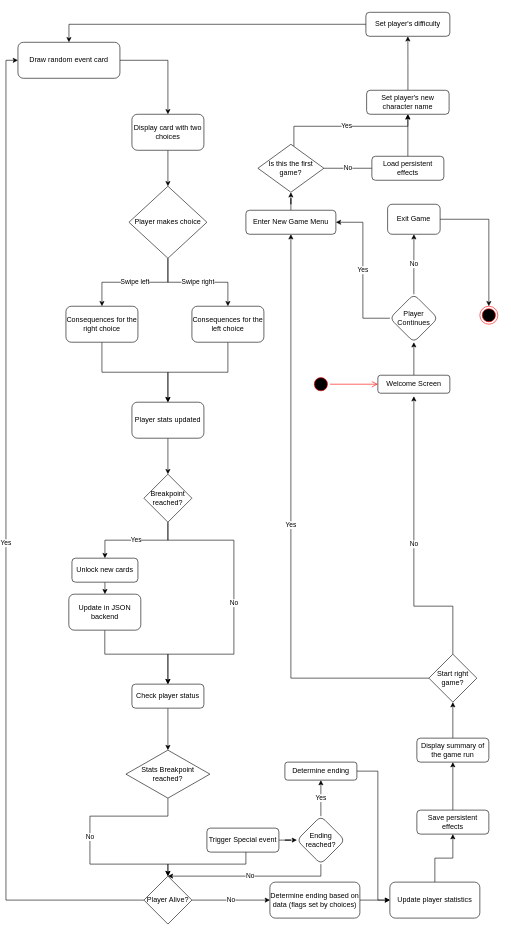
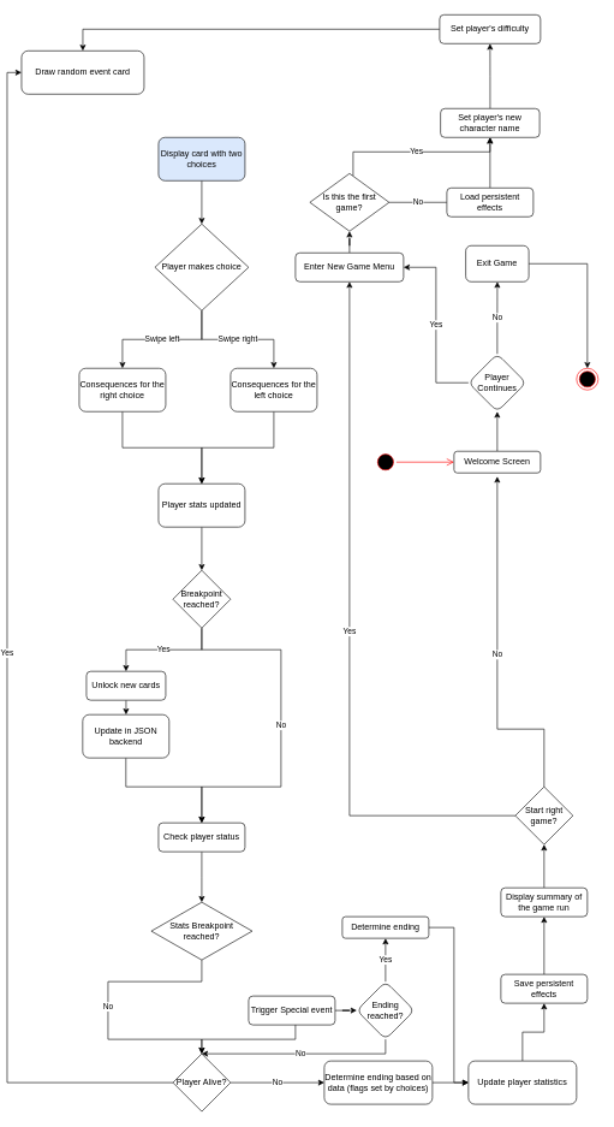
  <mxCell id="0" />
  <mxCell id="1" parent="0" />
- <mxCell id="2" style="edgeStyle=orthogonalEdgeStyle;rounded=0;orthogonalLoop=1;jettySize=auto;html=1;exitX=1;exitY=0.5;exitDx=0;exitDy=0;" edge="1" parent="1" source="3" target="5"><mxGeometry relative="1" as="geometry"><mxPoint x="270" y="220" as="targetPoint" /></mxGeometry></mxCell>
  <mxCell id="3" value="Draw random event card" style="rounded=1;whiteSpace=wrap;html=1;" vertex="1" parent="1"><mxGeometry x="20" y="70" width="170" height="60" as="geometry" /></mxCell>
  <mxCell id="4" style="edgeStyle=orthogonalEdgeStyle;rounded=0;orthogonalLoop=1;jettySize=auto;html=1;" edge="1" parent="1" source="5" target="8"><mxGeometry relative="1" as="geometry"><mxPoint x="270" y="320" as="targetPoint" /></mxGeometry></mxCell>
- <mxCell id="5" value="Display card with two choices" style="rounded=1;whiteSpace=wrap;html=1;" vertex="1" parent="1"><mxGeometry x="210" y="190" width="120" height="60" as="geometry" /></mxCell>
+ <mxCell id="5" value="Display card with two choices" style="rounded=1;whiteSpace=wrap;html=1;fillColor=#dae8fc;" vertex="1" parent="1"><mxGeometry x="210" y="190" width="120" height="60" as="geometry" /></mxCell>
  <mxCell id="6" value="Swipe left" style="edgeStyle=orthogonalEdgeStyle;rounded=0;orthogonalLoop=1;jettySize=auto;html=1;" edge="1" parent="1" source="8" target="10"><mxGeometry relative="1" as="geometry" /></mxCell>
  <mxCell id="7" value="Swipe right" style="edgeStyle=orthogonalEdgeStyle;rounded=0;orthogonalLoop=1;jettySize=auto;html=1;" edge="1" parent="1" source="8" target="12"><mxGeometry relative="1" as="geometry" /></mxCell>
  <mxCell id="8" value="Player makes choice" style="rhombus;whiteSpace=wrap;html=1;" vertex="1" parent="1"><mxGeometry x="205" y="310" width="130" height="120" as="geometry" /></mxCell>
  <mxCell id="9" value="" style="edgeStyle=orthogonalEdgeStyle;rounded=0;orthogonalLoop=1;jettySize=auto;html=1;" edge="1" parent="1" source="10" target="14"><mxGeometry relative="1" as="geometry" /></mxCell>
  <mxCell id="10" value="Consequences for the right choice" style="whiteSpace=wrap;html=1;rounded=1;" vertex="1" parent="1"><mxGeometry x="100" y="510" width="120" height="60" as="geometry" /></mxCell>
  <mxCell id="11" style="edgeStyle=orthogonalEdgeStyle;rounded=0;orthogonalLoop=1;jettySize=auto;html=1;entryX=0.5;entryY=0;entryDx=0;entryDy=0;" edge="1" parent="1" source="12" target="14"><mxGeometry relative="1" as="geometry" /></mxCell>
  <mxCell id="12" value="Consequences for the left choice" style="whiteSpace=wrap;html=1;rounded=1;" vertex="1" parent="1"><mxGeometry x="310" y="510" width="120" height="60" as="geometry" /></mxCell>
  <mxCell id="13" style="edgeStyle=orthogonalEdgeStyle;rounded=0;orthogonalLoop=1;jettySize=auto;html=1;" edge="1" parent="1" source="14" target="17"><mxGeometry relative="1" as="geometry"><mxPoint x="270" y="830" as="targetPoint" /></mxGeometry></mxCell>
  <mxCell id="14" value="Player stats updated" style="whiteSpace=wrap;html=1;rounded=1;" vertex="1" parent="1"><mxGeometry x="210" y="670" width="120" height="60" as="geometry" /></mxCell>
  <mxCell id="15" value="Yes" style="edgeStyle=orthogonalEdgeStyle;rounded=0;orthogonalLoop=1;jettySize=auto;html=1;exitX=0.5;exitY=1;exitDx=0;exitDy=0;" edge="1" parent="1" source="17" target="19"><mxGeometry relative="1" as="geometry"><mxPoint x="170" y="920" as="targetPoint" /></mxGeometry></mxCell>
  <mxCell id="16" value="No" style="edgeStyle=orthogonalEdgeStyle;rounded=0;orthogonalLoop=1;jettySize=auto;html=1;entryX=0.5;entryY=0;entryDx=0;entryDy=0;" edge="1" parent="1" source="17" target="23"><mxGeometry relative="1" as="geometry"><Array as="points"><mxPoint x="270" y="900" /><mxPoint x="380" y="900" /><mxPoint x="380" y="1090" /><mxPoint x="270" y="1090" /></Array></mxGeometry></mxCell>
  <mxCell id="17" value="Breakpoint reached?" style="rhombus;whiteSpace=wrap;html=1;" vertex="1" parent="1"><mxGeometry x="230" y="790" width="80" height="80" as="geometry" /></mxCell>
  <mxCell id="18" style="edgeStyle=orthogonalEdgeStyle;rounded=0;orthogonalLoop=1;jettySize=auto;html=1;exitX=0.5;exitY=1;exitDx=0;exitDy=0;" edge="1" parent="1" source="19" target="21"><mxGeometry relative="1" as="geometry"><mxPoint x="164.793" y="1020" as="targetPoint" /></mxGeometry></mxCell>
  <mxCell id="19" value="Unlock new cards" style="rounded=1;whiteSpace=wrap;html=1;" vertex="1" parent="1"><mxGeometry x="110" y="930" width="110" height="40" as="geometry" /></mxCell>
  <mxCell id="20" value="" style="edgeStyle=orthogonalEdgeStyle;rounded=0;orthogonalLoop=1;jettySize=auto;html=1;" edge="1" parent="1" source="21" target="23"><mxGeometry relative="1" as="geometry"><Array as="points"><mxPoint x="165" y="1090" /><mxPoint x="270" y="1090" /></Array></mxGeometry></mxCell>
  <mxCell id="21" value="Update in JSON backend" style="rounded=1;whiteSpace=wrap;html=1;" vertex="1" parent="1"><mxGeometry x="104.793" y="990" width="120" height="60" as="geometry" /></mxCell>
  <mxCell id="22" value="" style="edgeStyle=orthogonalEdgeStyle;rounded=0;orthogonalLoop=1;jettySize=auto;html=1;" edge="1" parent="1" source="23"><mxGeometry relative="1" as="geometry"><mxPoint x="270" y="1250" as="targetPoint" /></mxGeometry></mxCell>
  <mxCell id="23" value="Check player status" style="whiteSpace=wrap;html=1;rounded=1;" vertex="1" parent="1"><mxGeometry x="210" y="1140" width="120" height="40" as="geometry" /></mxCell>
  <mxCell id="24" value="No" style="edgeStyle=orthogonalEdgeStyle;rounded=0;orthogonalLoop=1;jettySize=auto;html=1;exitX=0.5;exitY=1;exitDx=0;exitDy=0;entryX=0.5;entryY=0;entryDx=0;entryDy=0;" edge="1" parent="1" source="25" target="31"><mxGeometry relative="1" as="geometry"><mxPoint x="380" y="1380" as="targetPoint" /><Array as="points"><mxPoint x="270" y="1360" /><mxPoint x="140" y="1360" /><mxPoint x="140" y="1440" /><mxPoint x="270" y="1440" /></Array></mxGeometry></mxCell>
  <mxCell id="25" value="Stats Breakpoint reached?" style="rhombus;whiteSpace=wrap;html=1;" vertex="1" parent="1"><mxGeometry x="200" y="1250" width="140" height="80" as="geometry" /></mxCell>
  <mxCell id="26" value="" style="edgeStyle=orthogonalEdgeStyle;rounded=0;orthogonalLoop=1;jettySize=auto;html=1;" edge="1" parent="1" source="28" target="31"><mxGeometry relative="1" as="geometry"><Array as="points"><mxPoint x="400" y="1440" /><mxPoint x="270" y="1440" /></Array></mxGeometry></mxCell>
  <mxCell id="27" value="" style="edgeStyle=orthogonalEdgeStyle;rounded=0;orthogonalLoop=1;jettySize=auto;html=1;" edge="1" parent="1" source="28" target="66"><mxGeometry relative="1" as="geometry" /></mxCell>
  <mxCell id="28" value="Trigger Special event" style="rounded=1;whiteSpace=wrap;html=1;" vertex="1" parent="1"><mxGeometry x="335" y="1380" width="120" height="40" as="geometry" /></mxCell>
  <mxCell id="29" value="Yes" style="edgeStyle=orthogonalEdgeStyle;rounded=0;orthogonalLoop=1;jettySize=auto;html=1;entryX=0;entryY=0.5;entryDx=0;entryDy=0;" edge="1" parent="1" source="31" target="3"><mxGeometry relative="1" as="geometry" /></mxCell>
  <mxCell id="30" value="No" style="edgeStyle=orthogonalEdgeStyle;rounded=0;orthogonalLoop=1;jettySize=auto;html=1;exitX=1;exitY=0.5;exitDx=0;exitDy=0;" edge="1" parent="1" source="31" target="33"><mxGeometry relative="1" as="geometry"><mxPoint x="500" y="1500" as="targetPoint" /></mxGeometry></mxCell>
  <mxCell id="31" value="Player Alive?" style="rhombus;whiteSpace=wrap;html=1;rounded=0;" vertex="1" parent="1"><mxGeometry x="230" y="1460" width="80" height="80" as="geometry" /></mxCell>
  <mxCell id="32" value="" style="edgeStyle=orthogonalEdgeStyle;rounded=0;orthogonalLoop=1;jettySize=auto;html=1;" edge="1" parent="1" source="33" target="35"><mxGeometry relative="1" as="geometry" /></mxCell>
  <mxCell id="33" value="Determine ending based on data (flags set by choices)" style="rounded=1;whiteSpace=wrap;html=1;" vertex="1" parent="1"><mxGeometry x="440" y="1470" width="150" height="60" as="geometry" /></mxCell>
  <mxCell id="34" value="" style="edgeStyle=orthogonalEdgeStyle;rounded=0;orthogonalLoop=1;jettySize=auto;html=1;" edge="1" parent="1" source="35" target="37"><mxGeometry relative="1" as="geometry" /></mxCell>
  <mxCell id="35" value="Update player statistics" style="rounded=1;whiteSpace=wrap;html=1;" vertex="1" parent="1"><mxGeometry x="640" y="1470" width="150" height="60" as="geometry" /></mxCell>
  <mxCell id="36" value="" style="edgeStyle=orthogonalEdgeStyle;rounded=0;orthogonalLoop=1;jettySize=auto;html=1;" edge="1" parent="1" source="37" target="39"><mxGeometry relative="1" as="geometry" /></mxCell>
  <mxCell id="37" value="Save persistent effects" style="whiteSpace=wrap;html=1;rounded=1;" vertex="1" parent="1"><mxGeometry x="685" y="1350" width="120" height="40" as="geometry" /></mxCell>
  <mxCell id="38" value="" style="edgeStyle=orthogonalEdgeStyle;rounded=0;orthogonalLoop=1;jettySize=auto;html=1;" edge="1" parent="1" source="39" target="42"><mxGeometry relative="1" as="geometry" /></mxCell>
  <mxCell id="39" value="Display summary of the game run" style="whiteSpace=wrap;html=1;rounded=1;" vertex="1" parent="1"><mxGeometry x="685" y="1230" width="120" height="40" as="geometry" /></mxCell>
  <mxCell id="40" value="No" style="edgeStyle=orthogonalEdgeStyle;rounded=0;orthogonalLoop=1;jettySize=auto;html=1;" edge="1" parent="1" source="42"><mxGeometry relative="1" as="geometry"><mxPoint x="680" y="660" as="targetPoint" /><Array as="points"><mxPoint x="745" y="1010" /><mxPoint x="680" y="1010" /></Array></mxGeometry></mxCell>
  <mxCell id="41" value="Yes" style="edgeStyle=orthogonalEdgeStyle;rounded=0;orthogonalLoop=1;jettySize=auto;html=1;exitX=0;exitY=0.5;exitDx=0;exitDy=0;entryX=0.5;entryY=1;entryDx=0;entryDy=0;" edge="1" parent="1" source="42" target="45"><mxGeometry relative="1" as="geometry" /></mxCell>
  <mxCell id="42" value="Start right game?" style="rhombus;whiteSpace=wrap;html=1;rounded=0;" vertex="1" parent="1"><mxGeometry x="705" y="1090" width="80" height="80" as="geometry" /></mxCell>
  <mxCell id="43" value="" style="ellipse;html=1;shape=endState;fillColor=#000000;strokeColor=#ff0000;" vertex="1" parent="1"><mxGeometry x="790" y="510" width="30" height="30" as="geometry" /></mxCell>
  <mxCell id="44" style="edgeStyle=orthogonalEdgeStyle;rounded=0;orthogonalLoop=1;jettySize=auto;html=1;" edge="1" parent="1" source="45" target="57"><mxGeometry relative="1" as="geometry"><mxPoint x="475" y="280" as="targetPoint" /></mxGeometry></mxCell>
  <mxCell id="45" value="Enter New Game Menu" style="rounded=1;whiteSpace=wrap;html=1;" vertex="1" parent="1"><mxGeometry x="400" y="350" width="150" height="40" as="geometry" /></mxCell>
  <mxCell id="46" value="" style="ellipse;html=1;shape=startState;fillColor=#000000;strokeColor=#ff0000;" vertex="1" parent="1"><mxGeometry x="510" y="625" width="30" height="30" as="geometry" /></mxCell>
  <mxCell id="47" value="" style="edgeStyle=orthogonalEdgeStyle;html=1;verticalAlign=bottom;endArrow=open;endSize=8;strokeColor=#ff0000;rounded=0;entryX=0;entryY=0.5;entryDx=0;entryDy=0;" edge="1" source="46" parent="1" target="49"><mxGeometry relative="1" as="geometry"><mxPoint x="680" y="655" as="targetPoint" /></mxGeometry></mxCell>
  <mxCell id="48" value="" style="edgeStyle=orthogonalEdgeStyle;rounded=0;orthogonalLoop=1;jettySize=auto;html=1;" edge="1" parent="1" source="49" target="52"><mxGeometry relative="1" as="geometry" /></mxCell>
  <mxCell id="49" value="Welcome Screen" style="rounded=1;whiteSpace=wrap;html=1;" vertex="1" parent="1"><mxGeometry x="620" y="625" width="120" height="30" as="geometry" /></mxCell>
  <mxCell id="50" value="No" style="edgeStyle=orthogonalEdgeStyle;rounded=0;orthogonalLoop=1;jettySize=auto;html=1;" edge="1" parent="1" source="52" target="54"><mxGeometry relative="1" as="geometry" /></mxCell>
  <mxCell id="51" value="Yes" style="edgeStyle=orthogonalEdgeStyle;rounded=0;orthogonalLoop=1;jettySize=auto;html=1;entryX=1;entryY=0.5;entryDx=0;entryDy=0;" edge="1" parent="1" source="52" target="45"><mxGeometry relative="1" as="geometry" /></mxCell>
  <mxCell id="52" value="Player Continues" style="rhombus;whiteSpace=wrap;html=1;rounded=1;" vertex="1" parent="1"><mxGeometry x="640" y="490" width="80" height="80" as="geometry" /></mxCell>
  <mxCell id="53" style="edgeStyle=orthogonalEdgeStyle;rounded=0;orthogonalLoop=1;jettySize=auto;html=1;entryX=0.5;entryY=0;entryDx=0;entryDy=0;" edge="1" parent="1" source="54" target="43"><mxGeometry relative="1" as="geometry"><mxPoint x="822.5" y="730" as="targetPoint" /><Array as="points"><mxPoint x="805" y="365" /></Array></mxGeometry></mxCell>
  <mxCell id="54" value="Exit Game" style="whiteSpace=wrap;html=1;rounded=1;" vertex="1" parent="1"><mxGeometry x="636.25" y="340" width="87.5" height="50" as="geometry" /></mxCell>
  <mxCell id="55" value="No" style="edgeStyle=orthogonalEdgeStyle;rounded=0;orthogonalLoop=1;jettySize=auto;html=1;endArrow=none;" edge="1" parent="1" source="57" target="59"><mxGeometry relative="1" as="geometry" /></mxCell>
  <mxCell id="56" value="Yes" style="edgeStyle=orthogonalEdgeStyle;rounded=0;orthogonalLoop=1;jettySize=auto;html=1;" edge="1" parent="1" source="57" target="61"><mxGeometry relative="1" as="geometry"><Array as="points"><mxPoint x="480" y="210" /><mxPoint x="670" y="210" /></Array></mxGeometry></mxCell>
  <mxCell id="57" value="Is this the first game?" style="rhombus;whiteSpace=wrap;html=1;" vertex="1" parent="1"><mxGeometry x="420" y="240" width="110" height="80" as="geometry" /></mxCell>
  <mxCell id="58" style="edgeStyle=orthogonalEdgeStyle;rounded=0;orthogonalLoop=1;jettySize=auto;html=1;entryX=0.5;entryY=1;entryDx=0;entryDy=0;" edge="1" parent="1" source="59" target="61"><mxGeometry relative="1" as="geometry" /></mxCell>
  <mxCell id="59" value="Load persistent effects" style="whiteSpace=wrap;html=1;rounded=1;" vertex="1" parent="1"><mxGeometry x="610" y="260" width="120" height="40" as="geometry" /></mxCell>
  <mxCell id="60" value="" style="edgeStyle=orthogonalEdgeStyle;rounded=0;orthogonalLoop=1;jettySize=auto;html=1;" edge="1" parent="1" source="61" target="63"><mxGeometry relative="1" as="geometry" /></mxCell>
  <mxCell id="61" value="Set player's new character name" style="whiteSpace=wrap;html=1;rounded=1;" vertex="1" parent="1"><mxGeometry x="601.25" y="150" width="137.5" height="40" as="geometry" /></mxCell>
  <mxCell id="62" style="edgeStyle=orthogonalEdgeStyle;rounded=0;orthogonalLoop=1;jettySize=auto;html=1;exitX=0;exitY=0.5;exitDx=0;exitDy=0;entryX=0.5;entryY=0;entryDx=0;entryDy=0;" edge="1" parent="1" source="63" target="3"><mxGeometry relative="1" as="geometry"><Array as="points"><mxPoint x="105" y="40" /></Array></mxGeometry></mxCell>
  <mxCell id="63" value="Set player's difficulty" style="whiteSpace=wrap;html=1;rounded=1;" vertex="1" parent="1"><mxGeometry x="600" y="20" width="140" height="40" as="geometry" /></mxCell>
  <mxCell id="64" value="No" style="edgeStyle=orthogonalEdgeStyle;rounded=0;orthogonalLoop=1;jettySize=auto;html=1;exitX=0.5;exitY=1;exitDx=0;exitDy=0;entryX=0.5;entryY=0;entryDx=0;entryDy=0;" edge="1" parent="1" source="66" target="31"><mxGeometry relative="1" as="geometry"><Array as="points"><mxPoint x="525" y="1460" /></Array></mxGeometry></mxCell>
  <mxCell id="65" value="Yes" style="edgeStyle=orthogonalEdgeStyle;rounded=0;orthogonalLoop=1;jettySize=auto;html=1;" edge="1" parent="1" source="66" target="68"><mxGeometry relative="1" as="geometry" /></mxCell>
  <mxCell id="66" value="Ending reached?" style="rhombus;whiteSpace=wrap;html=1;rounded=1;" vertex="1" parent="1"><mxGeometry x="485" y="1360" width="80" height="80" as="geometry" /></mxCell>
  <mxCell id="67" style="edgeStyle=orthogonalEdgeStyle;rounded=0;orthogonalLoop=1;jettySize=auto;html=1;entryX=0;entryY=0.5;entryDx=0;entryDy=0;" edge="1" parent="1" source="68" target="35"><mxGeometry relative="1" as="geometry"><Array as="points"><mxPoint x="620" y="1285" /><mxPoint x="620" y="1500" /></Array></mxGeometry></mxCell>
  <mxCell id="68" value="Determine ending" style="whiteSpace=wrap;html=1;rounded=1;" vertex="1" parent="1"><mxGeometry x="465" y="1270" width="120" height="30" as="geometry" /></mxCell>
